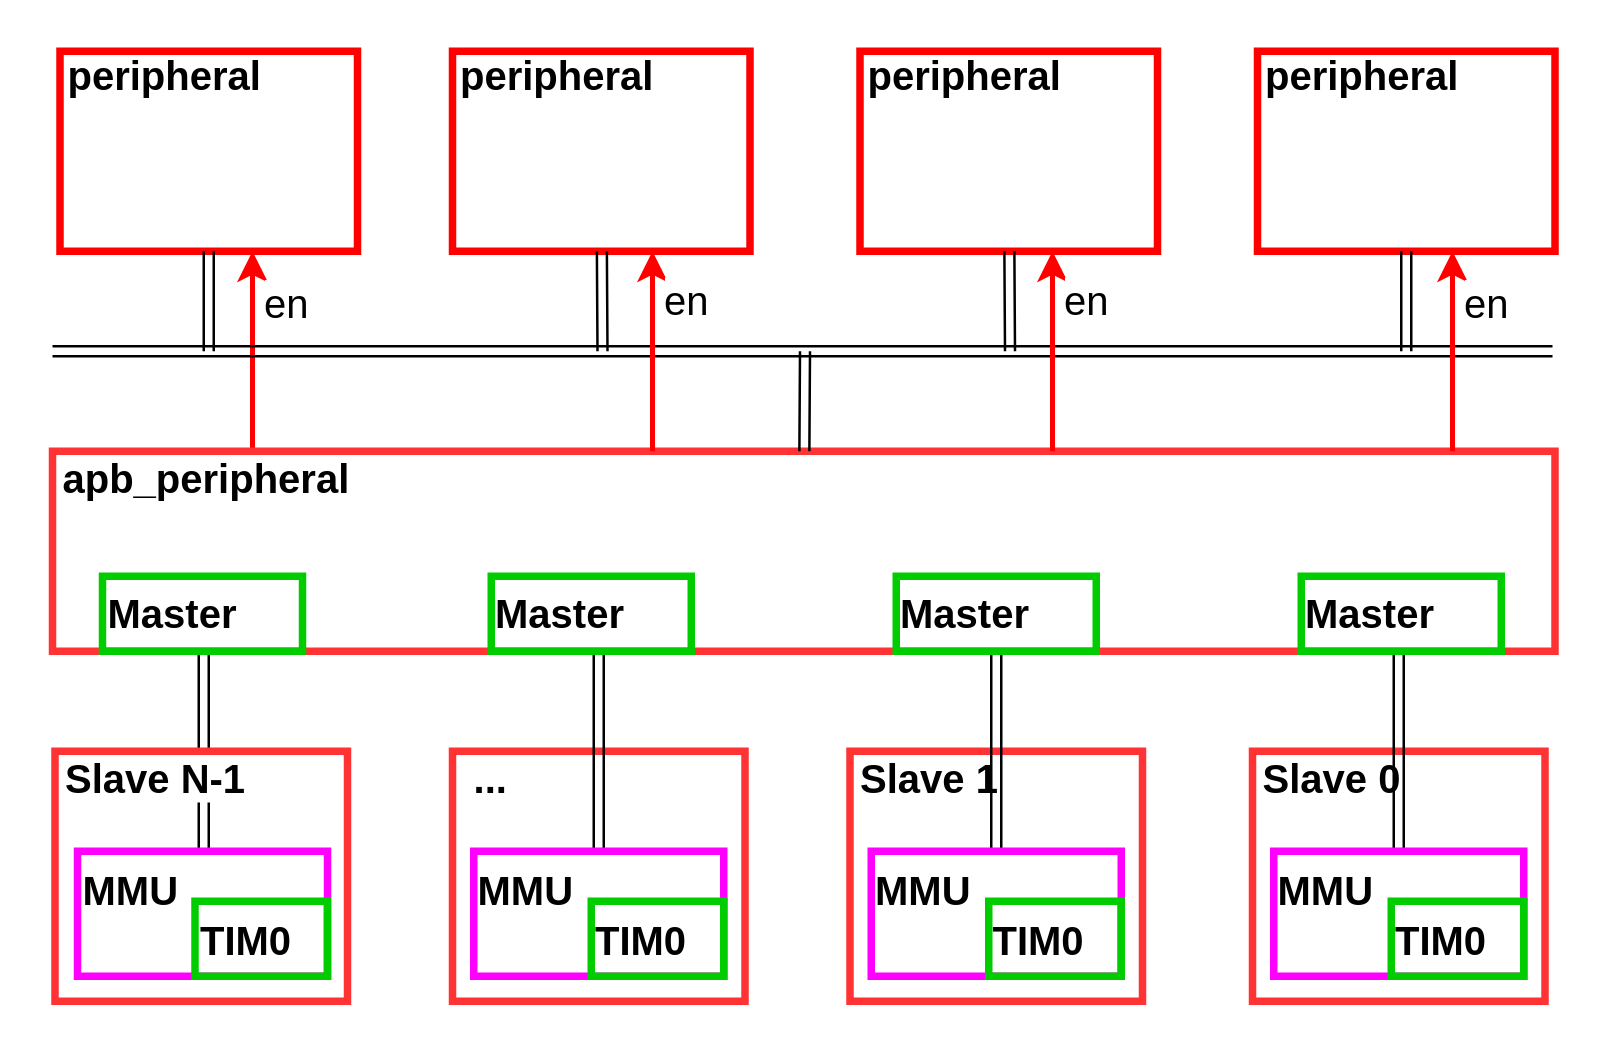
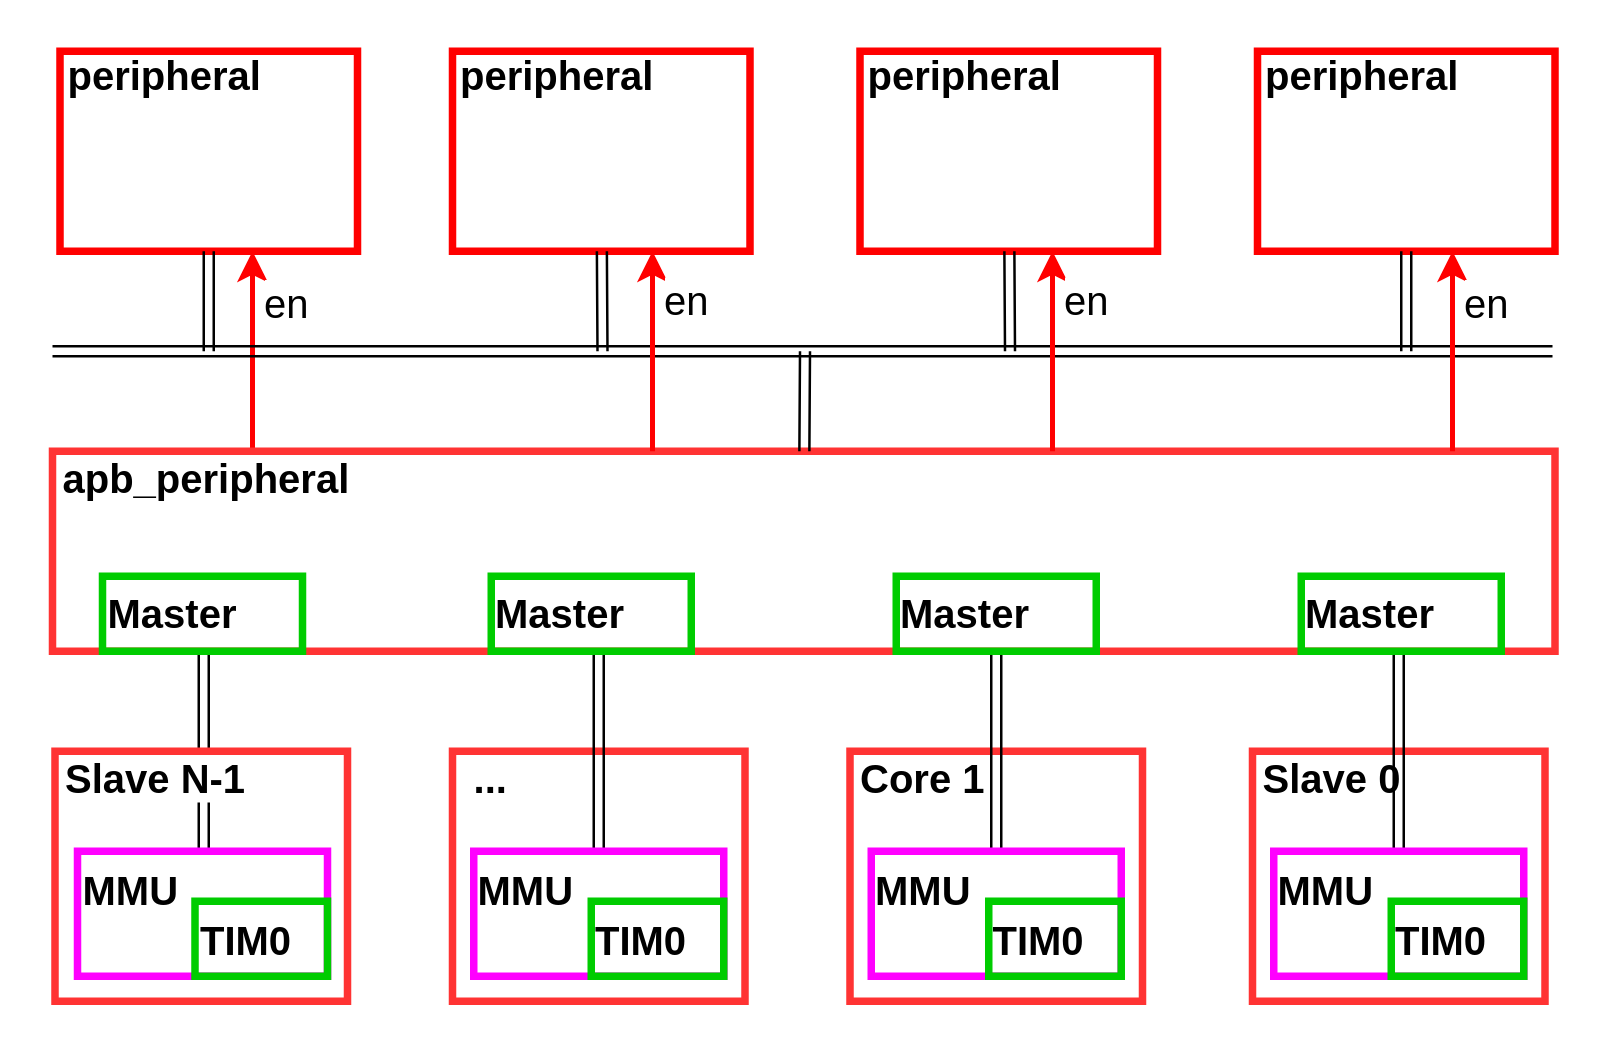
  <mxCell id="0" />
  <mxCell id="1" parent="0" />
  <mxCell id="2" value="&amp;nbsp;..." style="rounded=0;whiteSpace=wrap;html=1;strokeColor=#FF3333;strokeWidth=3;fillColor=none;fontSize=16;align=left;fontStyle=1;verticalAlign=top;fontFamily=Helvetica;spacing=4;spacingTop=-7;" vertex="1" parent="1"><mxGeometry x="180.5" y="300" width="117" height="100" as="geometry" /></mxCell>
- <mxCell id="3" value="Slave 1" style="rounded=0;whiteSpace=wrap;html=1;strokeColor=#FF3333;strokeWidth=3;fillColor=none;fontSize=16;align=left;fontStyle=1;verticalAlign=top;fontFamily=Helvetica;spacing=4;spacingTop=-7;" vertex="1" parent="1"><mxGeometry x="339.5" y="300" width="117" height="100" as="geometry" /></mxCell>
+ <mxCell id="3" value="Core 1" style="rounded=0;whiteSpace=wrap;html=1;strokeColor=#FF3333;strokeWidth=3;fillColor=none;fontSize=16;align=left;fontStyle=1;verticalAlign=top;fontFamily=Helvetica;spacing=4;spacingTop=-7;" vertex="1" parent="1"><mxGeometry x="339.5" y="300" width="117" height="100" as="geometry" /></mxCell>
  <mxCell id="4" value="Slave 0" style="rounded=0;whiteSpace=wrap;html=1;strokeColor=#FF3333;strokeWidth=3;fillColor=none;fontSize=16;align=left;fontStyle=1;verticalAlign=top;fontFamily=Helvetica;spacing=4;spacingTop=-7;" vertex="1" parent="1"><mxGeometry x="500.5" y="300" width="117" height="100" as="geometry" /></mxCell>
  <mxCell id="5" style="rounded=0;orthogonalLoop=1;jettySize=auto;html=1;exitX=0.25;exitY=0;exitDx=0;exitDy=0;fontSize=16;strokeWidth=2;edgeStyle=elbowEdgeStyle;strokeColor=#FF0000;fontFamily=Helvetica;" edge="1" parent="1" source="7" target="8"><mxGeometry relative="1" as="geometry"><Array as="points"><mxPoint x="100.5" y="130" /><mxPoint x="110.5" y="160" /><mxPoint x="120.5" y="160" /><mxPoint x="110.5" y="120" /></Array></mxGeometry></mxCell>
  <mxCell id="6" value="en" style="text;html=1;resizable=0;points=[];align=center;verticalAlign=middle;labelBackgroundColor=#ffffff;fontSize=16;" vertex="1" connectable="0" parent="5"><mxGeometry x="0.707" y="-2" relative="1" as="geometry"><mxPoint x="10.5" y="-2" as="offset" /></mxGeometry></mxCell>
  <mxCell id="7" value="apb_peripheral" style="rounded=0;whiteSpace=wrap;html=1;strokeColor=#FF3333;strokeWidth=3;fillColor=none;fontSize=16;align=left;fontStyle=1;verticalAlign=top;fontFamily=Helvetica;spacing=4;spacingTop=-7;" vertex="1" parent="1"><mxGeometry x="20.5" y="180" width="601" height="80" as="geometry" /></mxCell>
  <mxCell id="8" value="peripheral" style="rounded=0;whiteSpace=wrap;html=1;strokeColor=#FF0000;strokeWidth=3;fillColor=none;fontSize=16;align=left;fontStyle=1;verticalAlign=top;fontFamily=Helvetica;spacing=3;spacingTop=-7;" vertex="1" parent="1"><mxGeometry x="23.5" y="20" width="119" height="80" as="geometry" /></mxCell>
  <mxCell id="9" value="peripheral" style="rounded=0;whiteSpace=wrap;html=1;strokeColor=#FF0000;strokeWidth=3;fillColor=none;fontSize=16;align=left;fontStyle=1;verticalAlign=top;fontFamily=Helvetica;spacing=3;spacingTop=-7;" vertex="1" parent="1"><mxGeometry x="180.5" y="20" width="119" height="80" as="geometry" /></mxCell>
  <mxCell id="10" value="peripheral" style="rounded=0;whiteSpace=wrap;html=1;strokeColor=#FF0000;strokeWidth=3;fillColor=none;fontSize=16;align=left;fontStyle=1;verticalAlign=top;fontFamily=Helvetica;spacing=3;spacingTop=-7;" vertex="1" parent="1"><mxGeometry x="343.5" y="20" width="119" height="80" as="geometry" /></mxCell>
  <mxCell id="11" value="peripheral" style="rounded=0;whiteSpace=wrap;html=1;strokeColor=#FF0000;strokeWidth=3;fillColor=none;fontSize=16;align=left;fontStyle=1;verticalAlign=top;fontFamily=Helvetica;spacing=3;spacingTop=-7;" vertex="1" parent="1"><mxGeometry x="502.5" y="20" width="119" height="80" as="geometry" /></mxCell>
  <mxCell id="12" value="" style="shape=link;html=1;fontSize=16;fontFamily=Helvetica;" edge="1" parent="1"><mxGeometry width="50" height="50" relative="1" as="geometry"><mxPoint x="20.5" y="140" as="sourcePoint" /><mxPoint x="620.5" y="140" as="targetPoint" /></mxGeometry></mxCell>
  <mxCell id="13" value="" style="shape=link;html=1;fontSize=16;entryX=0.5;entryY=0;entryDx=0;entryDy=0;edgeStyle=elbowEdgeStyle;fontFamily=Helvetica;" edge="1" parent="1" source="7" target="37"><mxGeometry width="50" height="50" relative="1" as="geometry"><mxPoint x="-59.5" y="470" as="sourcePoint" /><mxPoint x="-9.5" y="420" as="targetPoint" /></mxGeometry></mxCell>
  <mxCell id="14" value="" style="shape=link;html=1;fontSize=16;edgeStyle=elbowEdgeStyle;entryX=0.5;entryY=0;entryDx=0;entryDy=0;fontFamily=Helvetica;" edge="1" parent="1" source="7" target="27"><mxGeometry width="50" height="50" relative="1" as="geometry"><mxPoint x="89.643" y="270" as="sourcePoint" /><mxPoint x="89.643" y="309.571" as="targetPoint" /></mxGeometry></mxCell>
  <mxCell id="15" value="" style="shape=link;html=1;fontSize=16;edgeStyle=elbowEdgeStyle;entryX=0.5;entryY=0;entryDx=0;entryDy=0;fontFamily=Helvetica;" edge="1" parent="1" source="7" target="29"><mxGeometry width="50" height="50" relative="1" as="geometry"><mxPoint x="249.643" y="270" as="sourcePoint" /><mxPoint x="249.643" y="310" as="targetPoint" /></mxGeometry></mxCell>
  <mxCell id="16" value="" style="shape=link;html=1;fontSize=16;edgeStyle=elbowEdgeStyle;entryX=0.5;entryY=0;entryDx=0;entryDy=0;fontFamily=Helvetica;" edge="1" parent="1" source="7" target="31"><mxGeometry width="50" height="50" relative="1" as="geometry"><mxPoint x="408.214" y="270" as="sourcePoint" /><mxPoint x="408.214" y="310" as="targetPoint" /></mxGeometry></mxCell>
  <mxCell id="17" value="" style="shape=link;html=1;fontSize=16;fontFamily=Helvetica;" edge="1" parent="1" target="8"><mxGeometry width="50" height="50" relative="1" as="geometry"><mxPoint x="83" y="140" as="sourcePoint" /><mxPoint x="-9.5" y="420" as="targetPoint" /></mxGeometry></mxCell>
  <mxCell id="18" value="" style="shape=link;html=1;fontSize=16;fontFamily=Helvetica;" edge="1" parent="1" target="9"><mxGeometry width="50" height="50" relative="1" as="geometry"><mxPoint x="240.5" y="140" as="sourcePoint" /><mxPoint x="91.75" y="110" as="targetPoint" /></mxGeometry></mxCell>
  <mxCell id="19" value="" style="shape=link;html=1;fontSize=16;fontFamily=Helvetica;" edge="1" parent="1" target="10"><mxGeometry width="50" height="50" relative="1" as="geometry"><mxPoint x="403.5" y="140" as="sourcePoint" /><mxPoint x="250.25" y="110" as="targetPoint" /></mxGeometry></mxCell>
  <mxCell id="20" value="" style="shape=link;html=1;fontSize=16;fontFamily=Helvetica;" edge="1" parent="1" target="11"><mxGeometry width="50" height="50" relative="1" as="geometry"><mxPoint x="562" y="140" as="sourcePoint" /><mxPoint x="260.25" y="120" as="targetPoint" /></mxGeometry></mxCell>
  <mxCell id="21" value="" style="shape=link;html=1;fontSize=16;fontFamily=Helvetica;" edge="1" parent="1" source="7"><mxGeometry width="50" height="50" relative="1" as="geometry"><mxPoint x="270.5" y="170" as="sourcePoint" /><mxPoint x="321.5" y="140" as="targetPoint" /></mxGeometry></mxCell>
  <mxCell id="22" style="rounded=0;orthogonalLoop=1;jettySize=auto;html=1;fontSize=16;strokeWidth=2;edgeStyle=elbowEdgeStyle;strokeColor=#FF0000;fontFamily=Helvetica;" edge="1" parent="1" source="7" target="9"><mxGeometry relative="1" as="geometry"><mxPoint x="180.5" y="190" as="sourcePoint" /><mxPoint x="120.5" y="110" as="targetPoint" /><Array as="points"><mxPoint x="260.5" y="130" /><mxPoint x="120.5" y="170" /><mxPoint x="130.5" y="170" /><mxPoint x="120.5" y="130" /></Array></mxGeometry></mxCell>
  <mxCell id="23" value="en" style="text;html=1;resizable=0;points=[];align=center;verticalAlign=middle;labelBackgroundColor=#ffffff;fontSize=16;" vertex="1" connectable="0" parent="22"><mxGeometry x="0.54" relative="1" as="geometry"><mxPoint x="12.5" y="1.5" as="offset" /></mxGeometry></mxCell>
  <mxCell id="24" value="en" style="rounded=0;orthogonalLoop=1;jettySize=auto;html=1;fontSize=16;strokeWidth=2;edgeStyle=elbowEdgeStyle;strokeColor=#FF0000;fontFamily=Helvetica;" edge="1" parent="1" source="7" target="10"><mxGeometry x="0.5" y="-12" relative="1" as="geometry"><mxPoint x="190.5" y="200" as="sourcePoint" /><mxPoint x="130.5" y="120" as="targetPoint" /><Array as="points"><mxPoint x="420.5" y="140" /><mxPoint x="130.5" y="180" /><mxPoint x="140.5" y="180" /><mxPoint x="130.5" y="140" /></Array><mxPoint x="1" as="offset" /></mxGeometry></mxCell>
  <mxCell id="25" style="rounded=0;orthogonalLoop=1;jettySize=auto;html=1;fontSize=16;strokeWidth=2;edgeStyle=elbowEdgeStyle;strokeColor=#FF0000;fontFamily=Helvetica;" edge="1" parent="1" source="7" target="11"><mxGeometry relative="1" as="geometry"><mxPoint x="200.5" y="210" as="sourcePoint" /><mxPoint x="140.5" y="130" as="targetPoint" /><Array as="points"><mxPoint x="580.5" y="150" /><mxPoint x="140.5" y="190" /><mxPoint x="150.5" y="190" /><mxPoint x="140.5" y="150" /></Array></mxGeometry></mxCell>
  <mxCell id="26" value="en" style="text;html=1;resizable=0;points=[];align=center;verticalAlign=middle;labelBackgroundColor=#ffffff;fontSize=16;" vertex="1" connectable="0" parent="25"><mxGeometry x="0.37" relative="1" as="geometry"><mxPoint x="12.5" y="-5" as="offset" /></mxGeometry></mxCell>
  <mxCell id="27" value="MMU" style="rounded=0;whiteSpace=wrap;html=1;strokeColor=#FF00FF;strokeWidth=3;fillColor=none;fontSize=16;align=left;fontStyle=1;verticalAlign=top;fontFamily=Helvetica;" vertex="1" parent="1"><mxGeometry x="189" y="340" width="100" height="50" as="geometry" /></mxCell>
  <mxCell id="28" value="TIM0" style="rounded=0;whiteSpace=wrap;html=1;strokeColor=#00CC00;strokeWidth=3;fillColor=none;fontSize=16;align=left;fontStyle=1;verticalAlign=top;fontFamily=Helvetica;" vertex="1" parent="1"><mxGeometry x="236" y="360" width="53" height="30" as="geometry" /></mxCell>
  <mxCell id="29" value="MMU" style="rounded=0;whiteSpace=wrap;html=1;strokeColor=#FF00FF;strokeWidth=3;fillColor=none;fontSize=16;align=left;fontStyle=1;verticalAlign=top;fontFamily=Helvetica;" vertex="1" parent="1"><mxGeometry x="348" y="340" width="100" height="50" as="geometry" /></mxCell>
  <mxCell id="30" value="TIM0" style="rounded=0;whiteSpace=wrap;html=1;strokeColor=#00CC00;strokeWidth=3;fillColor=none;fontSize=16;align=left;fontStyle=1;verticalAlign=top;fontFamily=Helvetica;" vertex="1" parent="1"><mxGeometry x="395" y="360" width="53" height="30" as="geometry" /></mxCell>
  <mxCell id="31" value="MMU" style="rounded=0;whiteSpace=wrap;html=1;strokeColor=#FF00FF;strokeWidth=3;fillColor=none;fontSize=16;align=left;fontStyle=1;verticalAlign=top;fontFamily=Helvetica;" vertex="1" parent="1"><mxGeometry x="509" y="340" width="100" height="50" as="geometry" /></mxCell>
  <mxCell id="32" value="TIM0" style="rounded=0;whiteSpace=wrap;html=1;strokeColor=#00CC00;strokeWidth=3;fillColor=none;fontSize=16;align=left;fontStyle=1;verticalAlign=top;fontFamily=Helvetica;" vertex="1" parent="1"><mxGeometry x="556" y="360" width="53" height="30" as="geometry" /></mxCell>
  <mxCell id="33" value="Master" style="rounded=0;whiteSpace=wrap;html=1;strokeColor=#00CC00;strokeWidth=3;fillColor=none;fontSize=16;align=left;fontStyle=1;fontFamily=Helvetica;" vertex="1" parent="1"><mxGeometry x="40.5" y="230" width="80" height="30" as="geometry" /></mxCell>
  <mxCell id="34" value="Master" style="rounded=0;whiteSpace=wrap;html=1;strokeColor=#00CC00;strokeWidth=3;fillColor=none;fontSize=16;align=left;fontStyle=1;fontFamily=Helvetica;" vertex="1" parent="1"><mxGeometry x="196" y="230" width="80" height="30" as="geometry" /></mxCell>
  <mxCell id="35" value="Master" style="rounded=0;whiteSpace=wrap;html=1;strokeColor=#00CC00;strokeWidth=3;fillColor=none;fontSize=16;align=left;fontStyle=1;fontFamily=Helvetica;" vertex="1" parent="1"><mxGeometry x="358" y="230" width="80" height="30" as="geometry" /></mxCell>
  <mxCell id="36" value="Master" style="rounded=0;whiteSpace=wrap;html=1;strokeColor=#00CC00;strokeWidth=3;fillColor=none;fontSize=16;align=left;fontStyle=1;fontFamily=Helvetica;" vertex="1" parent="1"><mxGeometry x="520" y="230" width="80" height="30" as="geometry" /></mxCell>
  <mxCell id="37" value="MMU" style="rounded=0;whiteSpace=wrap;html=1;strokeColor=#FF00FF;strokeWidth=3;fillColor=none;fontSize=16;align=left;fontStyle=1;verticalAlign=top;fontFamily=Helvetica;" vertex="1" parent="1"><mxGeometry x="30.5" y="340" width="100" height="50" as="geometry" /></mxCell>
  <mxCell id="38" value="TIM0" style="rounded=0;whiteSpace=wrap;html=1;strokeColor=#00CC00;strokeWidth=3;fillColor=none;fontSize=16;align=left;fontStyle=1;verticalAlign=top;fontFamily=Helvetica;" vertex="1" parent="1"><mxGeometry x="77.5" y="360" width="53" height="30" as="geometry" /></mxCell>
  <mxCell id="39" value="Slave N-1" style="rounded=0;whiteSpace=wrap;html=1;strokeColor=#FF3333;strokeWidth=3;fillColor=none;fontSize=16;align=left;fontStyle=1;verticalAlign=top;fontFamily=Helvetica;labelBackgroundColor=#ffffff;spacing=4;spacingTop=-7;" vertex="1" parent="1"><mxGeometry x="21.5" y="300" width="117" height="100" as="geometry" /></mxCell>
